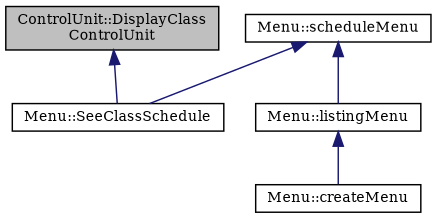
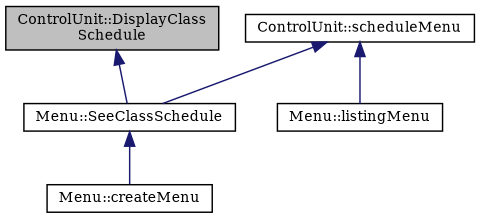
  digraph {
    fontname="DejaVu Serif"
    rankdir=TB
    node [color=black fillcolor=white fontname="DejaVu Serif" fontsize=10 shape=record style=filled]
    edge [color=midnightblue dir=back fontname="DejaVu Serif" fontsize=10 labelfontname=Helvetica labelfontsize=10 style=solid]
-   n1 [fillcolor=grey75 fontcolor=black height=0.2 label="ControlUnit::DisplayClass\lControlUnit" width=0.4]
+   n1 [fillcolor=grey75 fontcolor=black height=0.2 label="ControlUnit::DisplayClass\lSchedule" width=0.4]
    n2 [height=0.2 label="Menu::SeeClassSchedule" width=0.4]
-   n3 [height=0.2 label="Menu::scheduleMenu" width=0.4]
+   n3 [height=0.2 label="ControlUnit::scheduleMenu" width=0.4]
    n4 [height=0.2 label="Menu::listingMenu" width=0.4]
    n5 [height=0.2 label="Menu::createMenu" width=0.4]
    n1 -> n2
    n3 -> n2
    n3 -> n4
-   n4 -> n5
+   n2 -> n5
  }
